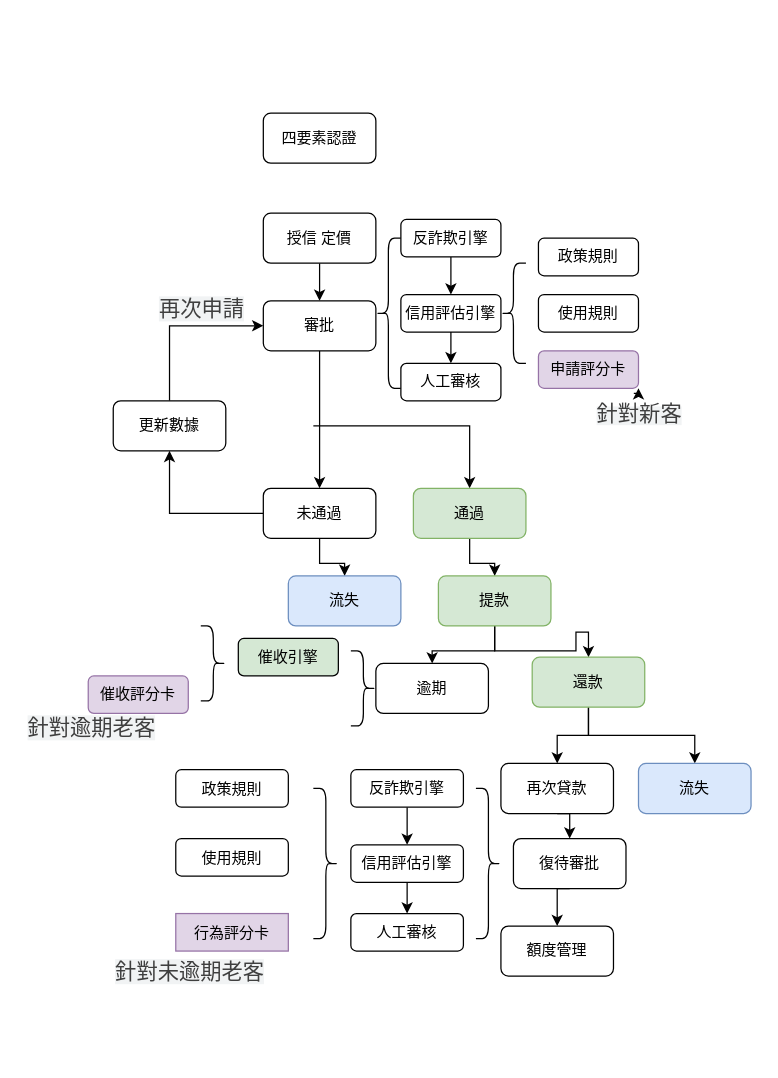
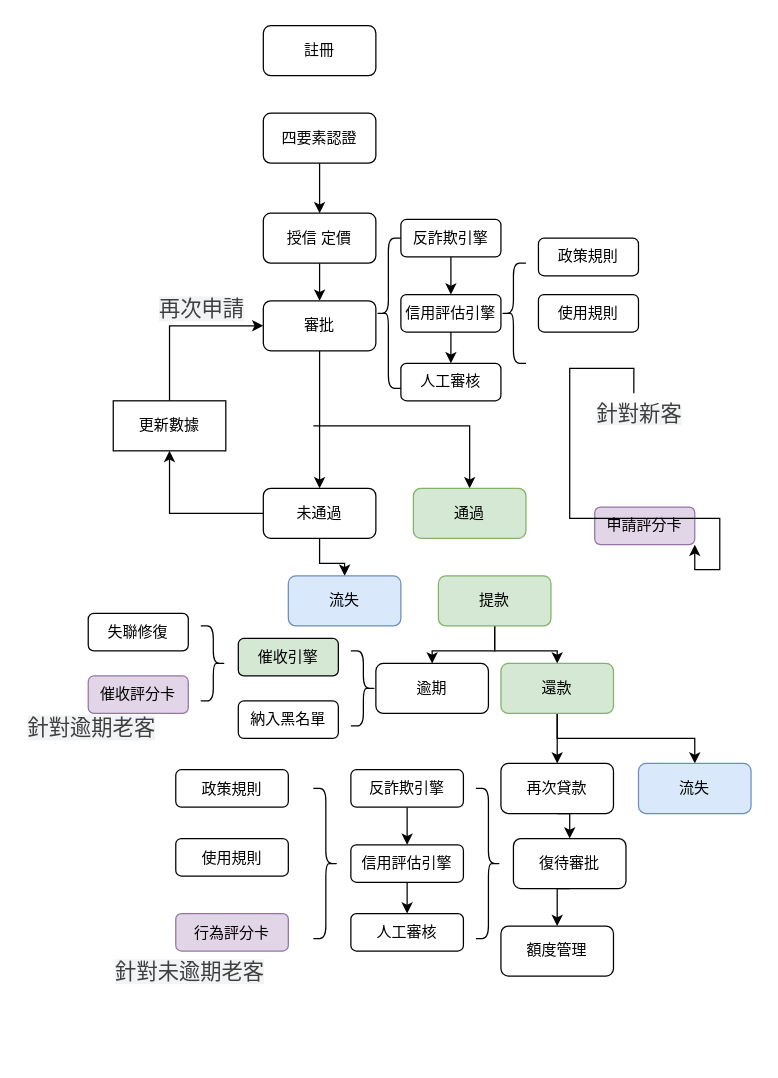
  <mxCell id="0" />
  <mxCell id="1" parent="0" />
+ <mxCell id="2" value="註冊" style="rounded=1;whiteSpace=wrap;html=1;" vertex="1" parent="1"><mxGeometry x="210" y="20" width="90" height="40" as="geometry" /></mxCell>
+ <mxCell id="3" style="edgeStyle=orthogonalEdgeStyle;rounded=0;orthogonalLoop=1;jettySize=auto;html=1;exitX=0.5;exitY=1;exitDx=0;exitDy=0;entryX=0.5;entryY=0;entryDx=0;entryDy=0;" edge="1" parent="1" source="4" target="6"><mxGeometry relative="1" as="geometry" /></mxCell>
  <mxCell id="4" value="四要素認證" style="rounded=1;whiteSpace=wrap;html=1;" vertex="1" parent="1"><mxGeometry x="210" y="90" width="90" height="40" as="geometry" /></mxCell>
  <mxCell id="5" style="edgeStyle=orthogonalEdgeStyle;rounded=0;orthogonalLoop=1;jettySize=auto;html=1;exitX=0.5;exitY=1;exitDx=0;exitDy=0;entryX=0.5;entryY=0;entryDx=0;entryDy=0;" edge="1" parent="1" source="6" target="8"><mxGeometry relative="1" as="geometry" /></mxCell>
  <mxCell id="6" value="授信 定價" style="rounded=1;whiteSpace=wrap;html=1;" vertex="1" parent="1"><mxGeometry x="210" y="170" width="90" height="40" as="geometry" /></mxCell>
  <mxCell id="7" style="edgeStyle=orthogonalEdgeStyle;rounded=0;orthogonalLoop=1;jettySize=auto;html=1;exitX=0.5;exitY=1;exitDx=0;exitDy=0;entryX=0.5;entryY=0;entryDx=0;entryDy=0;" edge="1" parent="1" source="8" target="11"><mxGeometry relative="1" as="geometry" /></mxCell>
  <mxCell id="8" value="審批&lt;span style=&quot;color: rgba(0, 0, 0, 0); font-family: monospace; font-size: 0px; text-align: start; text-wrap-mode: nowrap;&quot;&gt;%3CmxGraphModel%3E%3Croot%3E%3CmxCell%20id%3D%220%22%2F%3E%3CmxCell%20id%3D%221%22%20parent%3D%220%22%2F%3E%3CmxCell%20id%3D%222%22%20value%3D%22%22%20style%3D%22rounded%3D1%3BwhiteSpace%3Dwrap%3Bhtml%3D1%3B%22%20vertex%3D%221%22%20parent%3D%221%22%3E%3CmxGeometry%20x%3D%22260%22%20y%3D%22190%22%20width%3D%2290%22%20height%3D%2240%22%20as%3D%22geometry%22%2F%3E%3C%2FmxCell%3E%3C%2Froot%3E%3C%2FmxGraphModel%3E&lt;/span&gt;" style="rounded=1;whiteSpace=wrap;html=1;" vertex="1" parent="1"><mxGeometry x="210" y="240" width="90" height="40" as="geometry" /></mxCell>
  <mxCell id="9" style="edgeStyle=orthogonalEdgeStyle;rounded=0;orthogonalLoop=1;jettySize=auto;html=1;exitX=0;exitY=0.5;exitDx=0;exitDy=0;entryX=0.5;entryY=1;entryDx=0;entryDy=0;" edge="1" parent="1" source="11" target="26"><mxGeometry relative="1" as="geometry" /></mxCell>
  <mxCell id="10" style="edgeStyle=orthogonalEdgeStyle;rounded=0;orthogonalLoop=1;jettySize=auto;html=1;exitX=0.5;exitY=1;exitDx=0;exitDy=0;" edge="1" parent="1" source="11" target="30"><mxGeometry relative="1" as="geometry" /></mxCell>
  <mxCell id="11" value="未通過" style="rounded=1;whiteSpace=wrap;html=1;" vertex="1" parent="1"><mxGeometry x="210" y="390" width="90" height="40" as="geometry" /></mxCell>
  <mxCell id="12" value="" style="shape=curlyBracket;whiteSpace=wrap;html=1;rounded=1;labelPosition=left;verticalLabelPosition=middle;align=right;verticalAlign=middle;" vertex="1" parent="1"><mxGeometry x="300" y="190" width="20" height="120" as="geometry" /></mxCell>
  <mxCell id="13" style="edgeStyle=orthogonalEdgeStyle;rounded=0;orthogonalLoop=1;jettySize=auto;html=1;exitX=0.5;exitY=1;exitDx=0;exitDy=0;entryX=0.5;entryY=0;entryDx=0;entryDy=0;" edge="1" parent="1" source="14" target="16"><mxGeometry relative="1" as="geometry" /></mxCell>
  <mxCell id="14" value="反詐欺引擎" style="rounded=1;whiteSpace=wrap;html=1;" vertex="1" parent="1"><mxGeometry x="320" y="175" width="80" height="30" as="geometry" /></mxCell>
  <mxCell id="15" style="edgeStyle=orthogonalEdgeStyle;rounded=0;orthogonalLoop=1;jettySize=auto;html=1;exitX=0.5;exitY=1;exitDx=0;exitDy=0;" edge="1" parent="1" source="16" target="17"><mxGeometry relative="1" as="geometry" /></mxCell>
  <mxCell id="16" value="信用評估引擎" style="rounded=1;whiteSpace=wrap;html=1;" vertex="1" parent="1"><mxGeometry x="320" y="235" width="80" height="30" as="geometry" /></mxCell>
  <mxCell id="17" value="人工審核" style="rounded=1;whiteSpace=wrap;html=1;" vertex="1" parent="1"><mxGeometry x="320" y="290" width="80" height="30" as="geometry" /></mxCell>
  <mxCell id="18" value="" style="shape=curlyBracket;whiteSpace=wrap;html=1;rounded=1;labelPosition=left;verticalLabelPosition=middle;align=right;verticalAlign=middle;" vertex="1" parent="1"><mxGeometry x="400" y="210" width="20" height="80" as="geometry" /></mxCell>
  <mxCell id="19" value="政策規則" style="rounded=1;whiteSpace=wrap;html=1;" vertex="1" parent="1"><mxGeometry x="430" y="190" width="80" height="30" as="geometry" /></mxCell>
  <mxCell id="20" value="使用規則" style="rounded=1;whiteSpace=wrap;html=1;" vertex="1" parent="1"><mxGeometry x="430" y="235" width="80" height="30" as="geometry" /></mxCell>
- <mxCell id="21" value="申請評分卡" style="rounded=1;whiteSpace=wrap;html=1;fillColor=#e1d5e7;strokeColor=#9673a6;" vertex="1" parent="1"><mxGeometry x="430" y="280" width="80" height="30" as="geometry" /></mxCell>
+ <mxCell id="21" value="申請評分卡" style="rounded=1;whiteSpace=wrap;html=1;fillColor=#e1d5e7;strokeColor=#9673a6;" vertex="1" parent="1"><mxGeometry x="475" y="405" width="80" height="30" as="geometry" /></mxCell>
  <mxCell id="22" value="" style="endArrow=classic;html=1;rounded=0;entryX=0.5;entryY=0;entryDx=0;entryDy=0;" edge="1" parent="1" target="24"><mxGeometry width="50" height="50" relative="1" as="geometry"><mxPoint x="250" y="340" as="sourcePoint" /><mxPoint x="380" y="340" as="targetPoint" /><Array as="points"><mxPoint x="375" y="340" /></Array></mxGeometry></mxCell>
- <mxCell id="23" style="edgeStyle=orthogonalEdgeStyle;rounded=0;orthogonalLoop=1;jettySize=auto;html=1;exitX=0.5;exitY=1;exitDx=0;exitDy=0;" edge="1" parent="1" source="24" target="29"><mxGeometry relative="1" as="geometry" /></mxCell>
  <mxCell id="24" value="通過" style="rounded=1;whiteSpace=wrap;html=1;fillColor=#d5e8d4;strokeColor=#82b366;" vertex="1" parent="1"><mxGeometry x="330" y="390" width="90" height="40" as="geometry" /></mxCell>
  <mxCell id="25" style="edgeStyle=orthogonalEdgeStyle;rounded=0;orthogonalLoop=1;jettySize=auto;html=1;exitX=0.5;exitY=0;exitDx=0;exitDy=0;entryX=0;entryY=0.5;entryDx=0;entryDy=0;" edge="1" parent="1" source="26" target="8"><mxGeometry relative="1" as="geometry" /></mxCell>
- <mxCell id="26" value="更新數據" style="rounded=1;whiteSpace=wrap;html=1;" vertex="1" parent="1"><mxGeometry x="90" y="320" width="90" height="40" as="geometry" /></mxCell>
+ <mxCell id="26" value="更新數據" style="whiteSpace=wrap;html=1;rounded=0;" vertex="1" parent="1"><mxGeometry x="90" y="320" width="90" height="40" as="geometry" /></mxCell>
  <mxCell id="27" style="edgeStyle=orthogonalEdgeStyle;rounded=0;orthogonalLoop=1;jettySize=auto;html=1;exitX=0.5;exitY=1;exitDx=0;exitDy=0;" edge="1" parent="1" source="29" target="34"><mxGeometry relative="1" as="geometry" /></mxCell>
  <mxCell id="28" style="edgeStyle=orthogonalEdgeStyle;rounded=0;orthogonalLoop=1;jettySize=auto;html=1;exitX=0.5;exitY=1;exitDx=0;exitDy=0;" edge="1" parent="1" source="29" target="33"><mxGeometry relative="1" as="geometry" /></mxCell>
  <mxCell id="29" value="提款" style="rounded=1;whiteSpace=wrap;html=1;fillColor=#d5e8d4;strokeColor=#82b366;" vertex="1" parent="1"><mxGeometry x="350" y="460" width="90" height="40" as="geometry" /></mxCell>
  <mxCell id="30" value="流失" style="rounded=1;whiteSpace=wrap;html=1;fillColor=#dae8fc;strokeColor=#6c8ebf;" vertex="1" parent="1"><mxGeometry x="230" y="460" width="90" height="40" as="geometry" /></mxCell>
  <mxCell id="31" style="edgeStyle=orthogonalEdgeStyle;rounded=0;orthogonalLoop=1;jettySize=auto;html=1;exitX=0.5;exitY=1;exitDx=0;exitDy=0;" edge="1" parent="1" source="33" target="36"><mxGeometry relative="1" as="geometry" /></mxCell>
  <mxCell id="32" style="edgeStyle=orthogonalEdgeStyle;rounded=0;orthogonalLoop=1;jettySize=auto;html=1;exitX=0.5;exitY=1;exitDx=0;exitDy=0;" edge="1" parent="1" source="33" target="37"><mxGeometry relative="1" as="geometry" /></mxCell>
- <mxCell id="33" value="還款" style="rounded=1;whiteSpace=wrap;html=1;fillColor=#d5e8d4;strokeColor=#82b366;" vertex="1" parent="1"><mxGeometry x="425" y="525" width="90" height="40" as="geometry" /></mxCell>
+ <mxCell id="33" value="還款" style="rounded=1;whiteSpace=wrap;html=1;fillColor=#d5e8d4;strokeColor=#82b366;" vertex="1" parent="1"><mxGeometry x="400" y="530" width="90" height="40" as="geometry" /></mxCell>
  <mxCell id="34" value="逾期" style="rounded=1;whiteSpace=wrap;html=1;" vertex="1" parent="1"><mxGeometry x="300" y="530" width="90" height="40" as="geometry" /></mxCell>
  <mxCell id="35" style="edgeStyle=orthogonalEdgeStyle;rounded=0;orthogonalLoop=1;jettySize=auto;html=1;exitX=0.5;exitY=1;exitDx=0;exitDy=0;entryX=0.5;entryY=0;entryDx=0;entryDy=0;" edge="1" parent="1" source="36" target="45"><mxGeometry relative="1" as="geometry" /></mxCell>
  <mxCell id="36" value="再次貸款" style="rounded=1;whiteSpace=wrap;html=1;" vertex="1" parent="1"><mxGeometry x="400" y="610" width="90" height="40" as="geometry" /></mxCell>
  <mxCell id="37" value="流失" style="rounded=1;whiteSpace=wrap;html=1;fillColor=#dae8fc;strokeColor=#6c8ebf;" vertex="1" parent="1"><mxGeometry x="510" y="610" width="90" height="40" as="geometry" /></mxCell>
  <mxCell id="38" value="" style="shape=curlyBracket;whiteSpace=wrap;html=1;rounded=1;flipH=1;labelPosition=right;verticalLabelPosition=middle;align=left;verticalAlign=middle;size=0.5;" vertex="1" parent="1"><mxGeometry x="280" y="520" width="20" height="60" as="geometry" /></mxCell>
  <mxCell id="39" value="催收引擎" style="rounded=1;whiteSpace=wrap;html=1;fillColor=#d5e8d4;" vertex="1" parent="1"><mxGeometry x="190" y="510" width="80" height="30" as="geometry" /></mxCell>
+ <mxCell id="40" value="納入黑名單" style="rounded=1;whiteSpace=wrap;html=1;" vertex="1" parent="1"><mxGeometry x="190" y="560" width="80" height="30" as="geometry" /></mxCell>
  <mxCell id="41" value="" style="shape=curlyBracket;whiteSpace=wrap;html=1;rounded=1;flipH=1;labelPosition=right;verticalLabelPosition=middle;align=left;verticalAlign=middle;" vertex="1" parent="1"><mxGeometry x="160" y="500" width="20" height="60" as="geometry" /></mxCell>
+ <mxCell id="42" value="失聯修復" style="rounded=1;whiteSpace=wrap;html=1;" vertex="1" parent="1"><mxGeometry x="70" y="490" width="80" height="30" as="geometry" /></mxCell>
  <mxCell id="43" value="催收評分卡" style="rounded=1;whiteSpace=wrap;html=1;fillColor=#e1d5e7;strokeColor=#9673a6;" vertex="1" parent="1"><mxGeometry x="70" y="540" width="80" height="30" as="geometry" /></mxCell>
  <mxCell id="44" style="edgeStyle=orthogonalEdgeStyle;rounded=0;orthogonalLoop=1;jettySize=auto;html=1;exitX=0.5;exitY=1;exitDx=0;exitDy=0;entryX=0.5;entryY=0;entryDx=0;entryDy=0;" edge="1" parent="1" source="45" target="46"><mxGeometry relative="1" as="geometry" /></mxCell>
  <mxCell id="45" value="復待審批" style="rounded=1;whiteSpace=wrap;html=1;" vertex="1" parent="1"><mxGeometry x="410" y="670" width="90" height="40" as="geometry" /></mxCell>
  <mxCell id="46" value="額度管理" style="rounded=1;whiteSpace=wrap;html=1;" vertex="1" parent="1"><mxGeometry x="400" y="740" width="90" height="40" as="geometry" /></mxCell>
  <mxCell id="47" value="" style="shape=curlyBracket;whiteSpace=wrap;html=1;rounded=1;flipH=1;labelPosition=right;verticalLabelPosition=middle;align=left;verticalAlign=middle;" vertex="1" parent="1"><mxGeometry x="380" y="630" width="20" height="120" as="geometry" /></mxCell>
  <mxCell id="48" style="edgeStyle=orthogonalEdgeStyle;rounded=0;orthogonalLoop=1;jettySize=auto;html=1;exitX=0.5;exitY=1;exitDx=0;exitDy=0;" edge="1" parent="1" source="49" target="51"><mxGeometry relative="1" as="geometry" /></mxCell>
  <mxCell id="49" value="反詐欺引擎" style="rounded=1;whiteSpace=wrap;html=1;" vertex="1" parent="1"><mxGeometry x="280" y="615" width="90" height="30" as="geometry" /></mxCell>
  <mxCell id="50" style="edgeStyle=orthogonalEdgeStyle;rounded=0;orthogonalLoop=1;jettySize=auto;html=1;exitX=0.5;exitY=1;exitDx=0;exitDy=0;entryX=0.5;entryY=0;entryDx=0;entryDy=0;" edge="1" parent="1" source="51" target="52"><mxGeometry relative="1" as="geometry" /></mxCell>
  <mxCell id="51" value="信用評估引擎" style="rounded=1;whiteSpace=wrap;html=1;" vertex="1" parent="1"><mxGeometry x="280" y="675" width="90" height="30" as="geometry" /></mxCell>
  <mxCell id="52" value="人工審核" style="rounded=1;whiteSpace=wrap;html=1;" vertex="1" parent="1"><mxGeometry x="280" y="730" width="90" height="30" as="geometry" /></mxCell>
  <mxCell id="53" value="" style="shape=curlyBracket;whiteSpace=wrap;html=1;rounded=1;flipH=1;labelPosition=right;verticalLabelPosition=middle;align=left;verticalAlign=middle;size=0.5;" vertex="1" parent="1"><mxGeometry x="250" y="630" width="20" height="120" as="geometry" /></mxCell>
  <mxCell id="54" value="政策規則" style="rounded=1;whiteSpace=wrap=wrap0 Bhtml=1;" vertex="1" parent="1"><mxGeometry x="140" y="615" width="90" height="30" as="geometry" /></mxCell>
  <mxCell id="55" value="使用規則" style="rounded=1;whiteSpace=wrap=wrap0 Bhtml=1;" vertex="1" parent="1"><mxGeometry x="140" y="670" width="90" height="30" as="geometry" /></mxCell>
- <mxCell id="56" value="行為評分卡" style="whiteSpace=wrap=wrap0 Bhtml=1;fillColor=#e1d5e7;strokeColor=#9673a6;rounded=0;" vertex="1" parent="1"><mxGeometry x="140" y="730" width="90" height="30" as="geometry" /></mxCell>
+ <mxCell id="56" value="行為評分卡" style="rounded=1;whiteSpace=wrap=wrap0 Bhtml=1;fillColor=#e1d5e7;strokeColor=#9673a6;" vertex="1" parent="1"><mxGeometry x="140" y="730" width="90" height="30" as="geometry" /></mxCell>
  <mxCell id="57" style="edgeStyle=orthogonalEdgeStyle;rounded=0;orthogonalLoop=1;jettySize=auto;html=1;exitX=0.25;exitY=0;exitDx=0;exitDy=0;entryX=1;entryY=1;entryDx=0;entryDy=0;" edge="1" parent="1" source="58" target="21"><mxGeometry relative="1" as="geometry" /></mxCell>
  <mxCell id="58" value="&lt;span style=&quot;color: rgb(63, 63, 63); font-family: -apple-system, BlinkMacSystemFont, &amp;quot;Segoe UI Variable&amp;quot;, &amp;quot;Segoe UI&amp;quot;, system-ui, ui-sans-serif, Helvetica, Arial, sans-serif, &amp;quot;Apple Color Emoji&amp;quot;, &amp;quot;Segoe UI Emoji&amp;quot;; font-style: normal; font-variant-ligatures: normal; font-variant-caps: normal; font-weight: 400; letter-spacing: normal; orphans: 2; text-align: center; text-indent: 0px; text-transform: none; widows: 2; word-spacing: 0px; -webkit-text-stroke-width: 0px; white-space: normal; background-color: rgb(241, 243, 244); text-decoration-thickness: initial; text-decoration-style: initial; text-decoration-color: initial; float: none; display: inline !important;&quot;&gt;&lt;font style=&quot;font-size: 17px;&quot;&gt;針對新客&lt;/font&gt;&lt;/span&gt;" style="text;whiteSpace=wrap;html=1;" vertex="1" parent="1"><mxGeometry x="475" y="314" width="125" height="80" as="geometry" /></mxCell>
  <mxCell id="59" value="&lt;div style=&quot;text-align: center;&quot;&gt;&lt;font face=&quot;-apple-system, BlinkMacSystemFont, Segoe UI Variable, Segoe UI, system-ui, ui-sans-serif, Helvetica, Arial, sans-serif, Apple Color Emoji, Segoe UI Emoji&quot; color=&quot;#3f3f3f&quot;&gt;&lt;span style=&quot;font-size: 17px; background-color: rgb(241, 243, 244);&quot;&gt;再次申請&lt;/span&gt;&lt;/font&gt;&lt;/div&gt;" style="text;whiteSpace=wrap;html=1;" vertex="1" parent="1"><mxGeometry x="125" y="230" width="125" height="80" as="geometry" /></mxCell>
  <mxCell id="60" value="&lt;div style=&quot;text-align: center;&quot;&gt;&lt;font face=&quot;-apple-system, BlinkMacSystemFont, Segoe UI Variable, Segoe UI, system-ui, ui-sans-serif, Helvetica, Arial, sans-serif, Apple Color Emoji, Segoe UI Emoji&quot; color=&quot;#3f3f3f&quot;&gt;&lt;span style=&quot;font-size: 17px; background-color: rgb(241, 243, 244);&quot;&gt;針對逾期老客&lt;/span&gt;&lt;/font&gt;&lt;/div&gt;" style="text;whiteSpace=wrap;html=1;" vertex="1" parent="1"><mxGeometry x="20" y="565" width="120" height="85" as="geometry" /></mxCell>
  <mxCell id="61" value="&lt;div style=&quot;text-align: center;&quot;&gt;&lt;span style=&quot;color: rgb(63, 63, 63); font-family: -apple-system, BlinkMacSystemFont, &amp;quot;Segoe UI Variable&amp;quot;, &amp;quot;Segoe UI&amp;quot;, system-ui, ui-sans-serif, Helvetica, Arial, sans-serif, &amp;quot;Apple Color Emoji&amp;quot;, &amp;quot;Segoe UI Emoji&amp;quot;; font-size: 17px; background-color: rgb(241, 243, 244);&quot;&gt;針對未逾期老客&lt;/span&gt;&lt;/div&gt;" style="text;whiteSpace=wrap;html=1;" vertex="1" parent="1"><mxGeometry x="90" y="760" width="125" height="80" as="geometry" /></mxCell>
